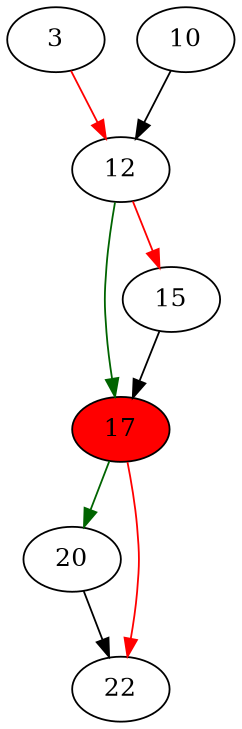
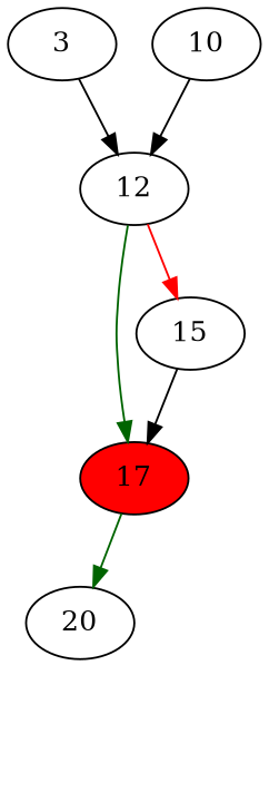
  strict digraph {
    n1 [entry=true label=3]
    12
    17 [fillcolor=red style=filled]
    15
    10
    20
-   22
-   n1 -> 12 [color=red cond=false]
+   n1 -> 12 [color=black cond=false]
    12 -> 17 [color=darkgreen cond=true]
    12 -> 15 [color=red cond=false]
    17 -> 20 [color=darkgreen cond=true]
-   17 -> 22 [color=red cond=false]
    15 -> 17
    10 -> 12
-   20 -> 22
  }
